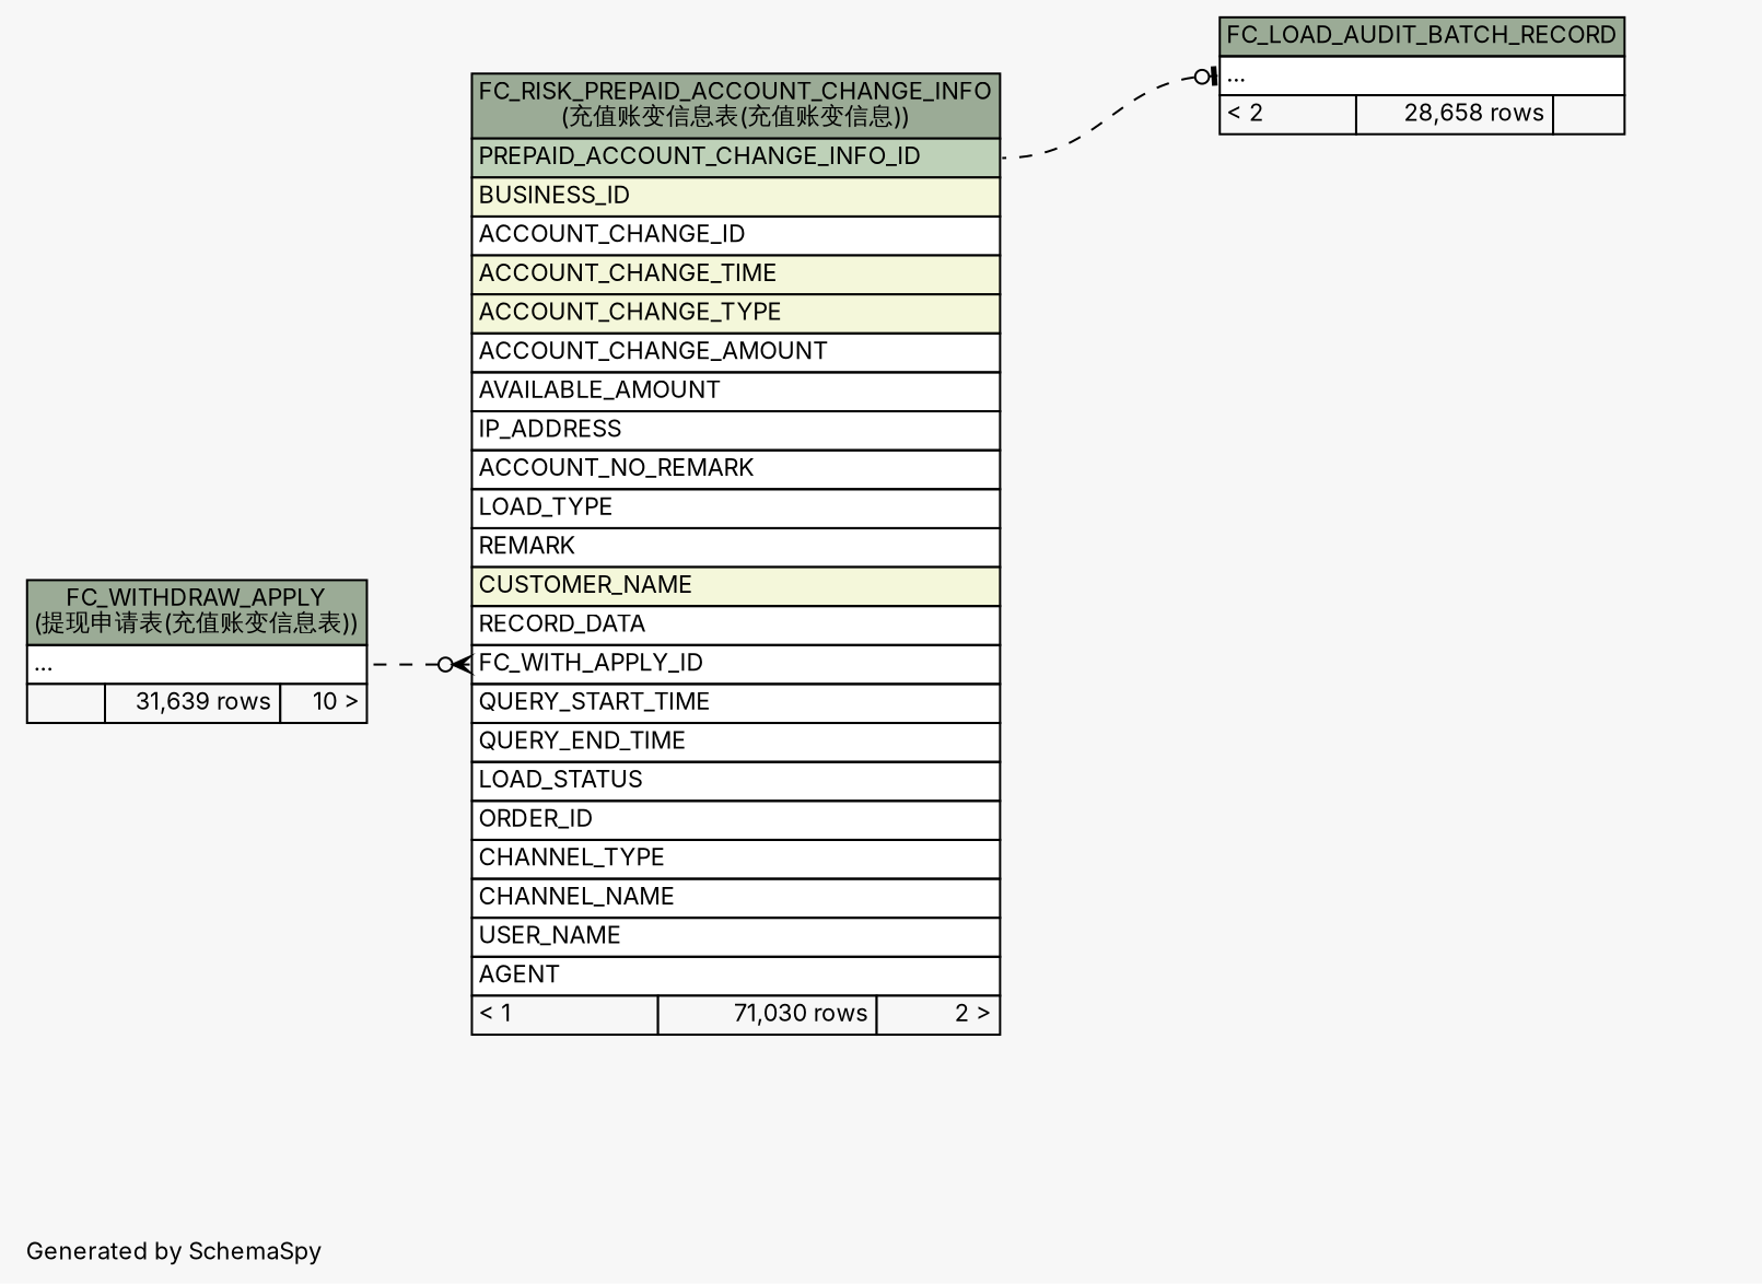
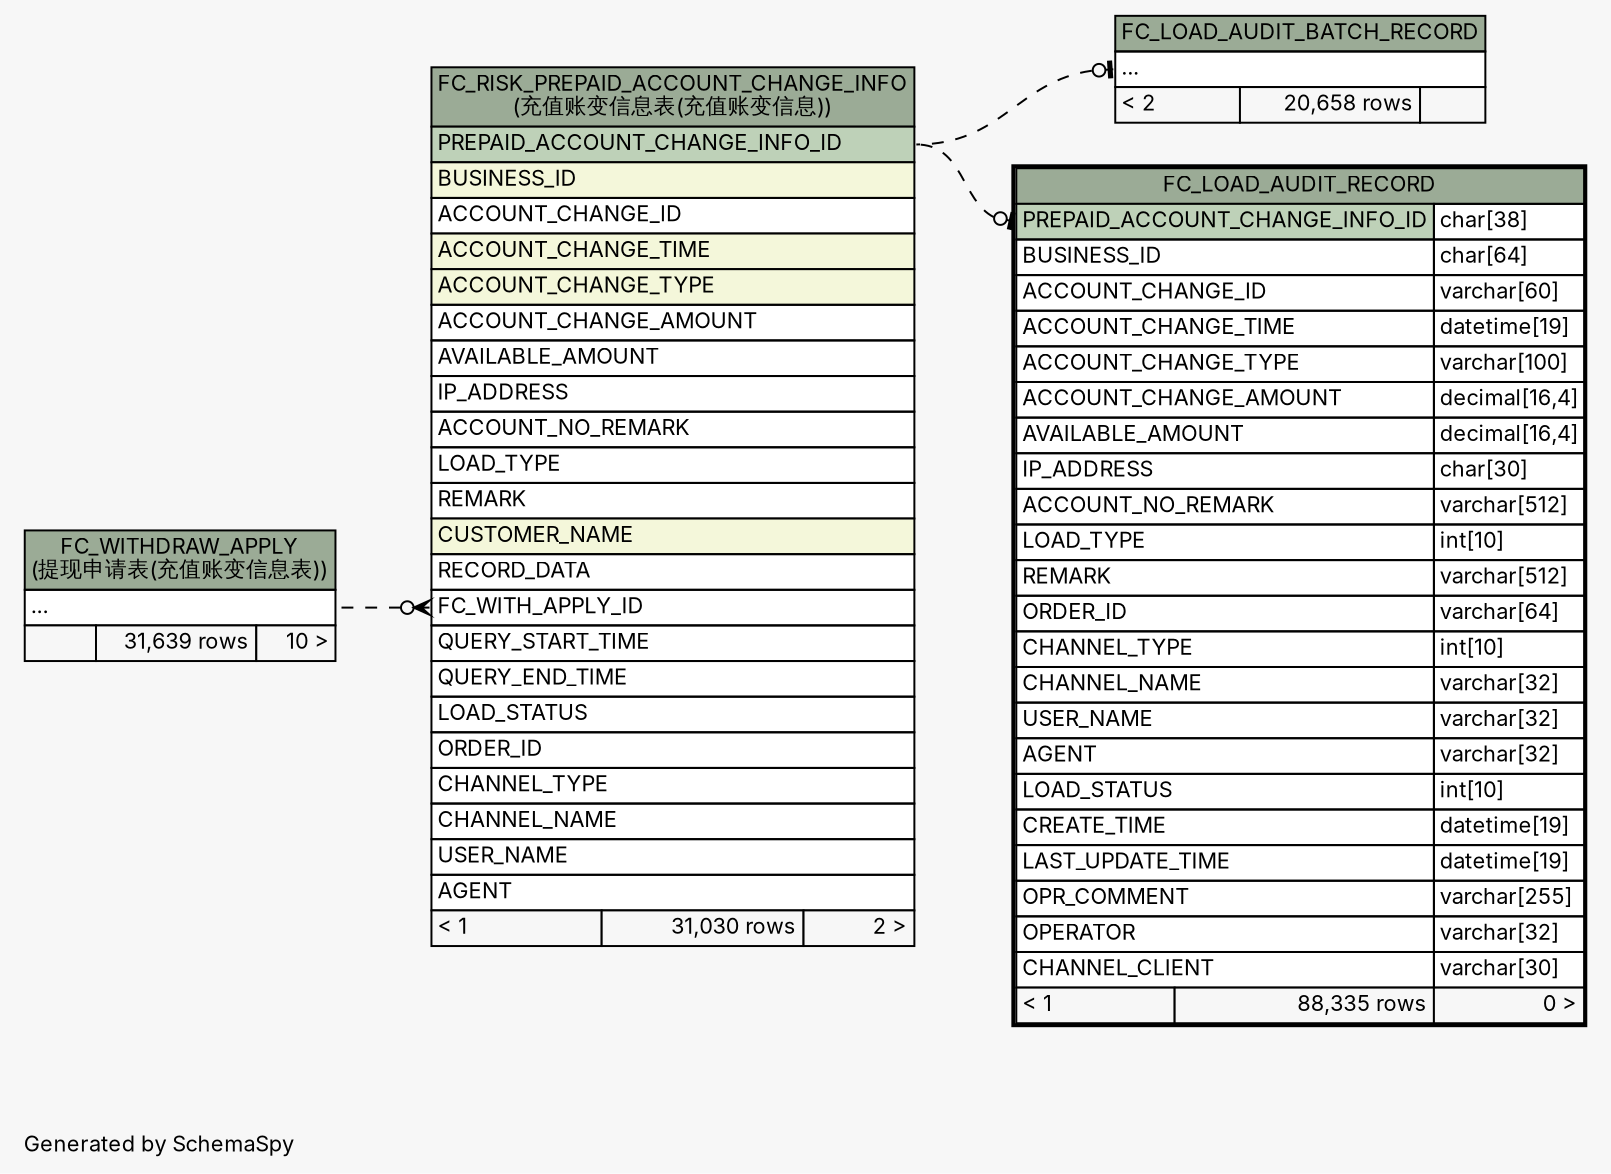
  digraph {
    bgcolor="#f7f7f7"
    fontname=Inter
    fontsize=11
    label="\nGenerated by SchemaSpy"
    labeljust=l
    nodesep=0.18
    rankdir=RL
    ranksep=0.46
    node [fontname=Inter fontsize=11 shape=plaintext]
    edge [arrowhead=none arrowsize=0.8 arrowtail=teeodot dir=back fontname=Inter headport="PREPAID_ACCOUNT_CHANGE_INFO_ID:e" style=dashed]
-   n1 [label=<     <TABLE BORDER="0" CELLBORDER="1" CELLSPACING="0" BGCOLOR="#ffffff">       <TR><TD COLSPAN="3" BGCOLOR="#9bab96" ALIGN="CENTER">FC_LOAD_AUDIT_BATCH_RECORD</TD></TR>       <TR><TD PORT="elipses" COLSPAN="3" ALIGN="LEFT">...</TD></TR>       <TR><TD ALIGN="LEFT" BGCOLOR="#f7f7f7">&lt; 2</TD><TD ALIGN="RIGHT" BGCOLOR="#f7f7f7">28,658 rows</TD><TD ALIGN="RIGHT" BGCOLOR="#f7f7f7">  </TD></TR>     </TABLE>>]
-   n2 [label=<     <TABLE BORDER="0" CELLBORDER="1" CELLSPACING="0" BGCOLOR="#ffffff">       <TR><TD COLSPAN="3" BGCOLOR="#9bab96" ALIGN="CENTER">FC_RISK_PREPAID_ACCOUNT_CHANGE_INFO<br/>(充值账变信息表(充值账变信息))</TD></TR>       <TR><TD PORT="PREPAID_ACCOUNT_CHANGE_INFO_ID" COLSPAN="3" BGCOLOR="#bed1b8" ALIGN="LEFT">PREPAID_ACCOUNT_CHANGE_INFO_ID</TD></TR>       <TR><TD PORT="BUSINESS_ID" COLSPAN="3" BGCOLOR="#f4f7da" ALIGN="LEFT">BUSINESS_ID</TD></TR>       <TR><TD PORT="ACCOUNT_CHANGE_ID" COLSPAN="3" ALIGN="LEFT">ACCOUNT_CHANGE_ID</TD></TR>       <TR><TD PORT="ACCOUNT_CHANGE_TIME" COLSPAN="3" BGCOLOR="#f4f7da" ALIGN="LEFT">ACCOUNT_CHANGE_TIME</TD></TR>       <TR><TD PORT="ACCOUNT_CHANGE_TYPE" COLSPAN="3" BGCOLOR="#f4f7da" ALIGN="LEFT">ACCOUNT_CHANGE_TYPE</TD></TR>       <TR><TD PORT="ACCOUNT_CHANGE_AMOUNT" COLSPAN="3" ALIGN="LEFT">ACCOUNT_CHANGE_AMOUNT</TD></TR>       <TR><TD PORT="AVAILABLE_AMOUNT" COLSPAN="3" ALIGN="LEFT">AVAILABLE_AMOUNT</TD></TR>       <TR><TD PORT="IP_ADDRESS" COLSPAN="3" ALIGN="LEFT">IP_ADDRESS</TD></TR>       <TR><TD PORT="ACCOUNT_NO_REMARK" COLSPAN="3" ALIGN="LEFT">ACCOUNT_NO_REMARK</TD></TR>       <TR><TD PORT="LOAD_TYPE" COLSPAN="3" ALIGN="LEFT">LOAD_TYPE</TD></TR>       <TR><TD PORT="REMARK" COLSPAN="3" ALIGN="LEFT">REMARK</TD></TR>       <TR><TD PORT="CUSTOMER_NAME" COLSPAN="3" BGCOLOR="#f4f7da" ALIGN="LEFT">CUSTOMER_NAME</TD></TR>       <TR><TD PORT="RECORD_DATA" COLSPAN="3" ALIGN="LEFT">RECORD_DATA</TD></TR>       <TR><TD PORT="FC_WITH_APPLY_ID" COLSPAN="3" ALIGN="LEFT">FC_WITH_APPLY_ID</TD></TR>       <TR><TD PORT="QUERY_START_TIME" COLSPAN="3" ALIGN="LEFT">QUERY_START_TIME</TD></TR>       <TR><TD PORT="QUERY_END_TIME" COLSPAN="3" ALIGN="LEFT">QUERY_END_TIME</TD></TR>       <TR><TD PORT="LOAD_STATUS" COLSPAN="3" ALIGN="LEFT">LOAD_STATUS</TD></TR>       <TR><TD PORT="ORDER_ID" COLSPAN="3" ALIGN="LEFT">ORDER_ID</TD></TR>       <TR><TD PORT="CHANNEL_TYPE" COLSPAN="3" ALIGN="LEFT">CHANNEL_TYPE</TD></TR>       <TR><TD PORT="CHANNEL_NAME" COLSPAN="3" ALIGN="LEFT">CHANNEL_NAME</TD></TR>       <TR><TD PORT="USER_NAME" COLSPAN="3" ALIGN="LEFT">USER_NAME</TD></TR>       <TR><TD PORT="AGENT" COLSPAN="3" ALIGN="LEFT">AGENT</TD></TR>       <TR><TD ALIGN="LEFT" BGCOLOR="#f7f7f7">&lt; 1</TD><TD ALIGN="RIGHT" BGCOLOR="#f7f7f7">71,030 rows</TD><TD ALIGN="RIGHT" BGCOLOR="#f7f7f7">2 &gt;</TD></TR>     </TABLE>>]
+   n1 [label=<     <TABLE BORDER="0" CELLBORDER="1" CELLSPACING="0" BGCOLOR="#ffffff">       <TR><TD COLSPAN="3" BGCOLOR="#9bab96" ALIGN="CENTER">FC_LOAD_AUDIT_BATCH_RECORD</TD></TR>       <TR><TD PORT="elipses" COLSPAN="3" ALIGN="LEFT">...</TD></TR>       <TR><TD ALIGN="LEFT" BGCOLOR="#f7f7f7">&lt; 2</TD><TD ALIGN="RIGHT" BGCOLOR="#f7f7f7">20,658 rows</TD><TD ALIGN="RIGHT" BGCOLOR="#f7f7f7">  </TD></TR>     </TABLE>>]
+   n2 [label=<     <TABLE BORDER="0" CELLBORDER="1" CELLSPACING="0" BGCOLOR="#ffffff">       <TR><TD COLSPAN="3" BGCOLOR="#9bab96" ALIGN="CENTER">FC_RISK_PREPAID_ACCOUNT_CHANGE_INFO<br/>(充值账变信息表(充值账变信息))</TD></TR>       <TR><TD PORT="PREPAID_ACCOUNT_CHANGE_INFO_ID" COLSPAN="3" BGCOLOR="#bed1b8" ALIGN="LEFT">PREPAID_ACCOUNT_CHANGE_INFO_ID</TD></TR>       <TR><TD PORT="BUSINESS_ID" COLSPAN="3" BGCOLOR="#f4f7da" ALIGN="LEFT">BUSINESS_ID</TD></TR>       <TR><TD PORT="ACCOUNT_CHANGE_ID" COLSPAN="3" ALIGN="LEFT">ACCOUNT_CHANGE_ID</TD></TR>       <TR><TD PORT="ACCOUNT_CHANGE_TIME" COLSPAN="3" BGCOLOR="#f4f7da" ALIGN="LEFT">ACCOUNT_CHANGE_TIME</TD></TR>       <TR><TD PORT="ACCOUNT_CHANGE_TYPE" COLSPAN="3" BGCOLOR="#f4f7da" ALIGN="LEFT">ACCOUNT_CHANGE_TYPE</TD></TR>       <TR><TD PORT="ACCOUNT_CHANGE_AMOUNT" COLSPAN="3" ALIGN="LEFT">ACCOUNT_CHANGE_AMOUNT</TD></TR>       <TR><TD PORT="AVAILABLE_AMOUNT" COLSPAN="3" ALIGN="LEFT">AVAILABLE_AMOUNT</TD></TR>       <TR><TD PORT="IP_ADDRESS" COLSPAN="3" ALIGN="LEFT">IP_ADDRESS</TD></TR>       <TR><TD PORT="ACCOUNT_NO_REMARK" COLSPAN="3" ALIGN="LEFT">ACCOUNT_NO_REMARK</TD></TR>       <TR><TD PORT="LOAD_TYPE" COLSPAN="3" ALIGN="LEFT">LOAD_TYPE</TD></TR>       <TR><TD PORT="REMARK" COLSPAN="3" ALIGN="LEFT">REMARK</TD></TR>       <TR><TD PORT="CUSTOMER_NAME" COLSPAN="3" BGCOLOR="#f4f7da" ALIGN="LEFT">CUSTOMER_NAME</TD></TR>       <TR><TD PORT="RECORD_DATA" COLSPAN="3" ALIGN="LEFT">RECORD_DATA</TD></TR>       <TR><TD PORT="FC_WITH_APPLY_ID" COLSPAN="3" ALIGN="LEFT">FC_WITH_APPLY_ID</TD></TR>       <TR><TD PORT="QUERY_START_TIME" COLSPAN="3" ALIGN="LEFT">QUERY_START_TIME</TD></TR>       <TR><TD PORT="QUERY_END_TIME" COLSPAN="3" ALIGN="LEFT">QUERY_END_TIME</TD></TR>       <TR><TD PORT="LOAD_STATUS" COLSPAN="3" ALIGN="LEFT">LOAD_STATUS</TD></TR>       <TR><TD PORT="ORDER_ID" COLSPAN="3" ALIGN="LEFT">ORDER_ID</TD></TR>       <TR><TD PORT="CHANNEL_TYPE" COLSPAN="3" ALIGN="LEFT">CHANNEL_TYPE</TD></TR>       <TR><TD PORT="CHANNEL_NAME" COLSPAN="3" ALIGN="LEFT">CHANNEL_NAME</TD></TR>       <TR><TD PORT="USER_NAME" COLSPAN="3" ALIGN="LEFT">USER_NAME</TD></TR>       <TR><TD PORT="AGENT" COLSPAN="3" ALIGN="LEFT">AGENT</TD></TR>       <TR><TD ALIGN="LEFT" BGCOLOR="#f7f7f7">&lt; 1</TD><TD ALIGN="RIGHT" BGCOLOR="#f7f7f7">31,030 rows</TD><TD ALIGN="RIGHT" BGCOLOR="#f7f7f7">2 &gt;</TD></TR>     </TABLE>>]
    n3 [label=<     <TABLE BORDER="0" CELLBORDER="1" CELLSPACING="0" BGCOLOR="#ffffff">       <TR><TD COLSPAN="3" BGCOLOR="#9bab96" ALIGN="CENTER">FC_WITHDRAW_APPLY<br/>(提现申请表(充值账变信息表))</TD></TR>       <TR><TD PORT="elipses" COLSPAN="3" ALIGN="LEFT">...</TD></TR>       <TR><TD ALIGN="LEFT" BGCOLOR="#f7f7f7">  </TD><TD ALIGN="RIGHT" BGCOLOR="#f7f7f7">31,639 rows</TD><TD ALIGN="RIGHT" BGCOLOR="#f7f7f7">10 &gt;</TD></TR>     </TABLE>>]
+   n4 [label=<     <TABLE BORDER="2" CELLBORDER="1" CELLSPACING="0" BGCOLOR="#ffffff">       <TR><TD COLSPAN="3" BGCOLOR="#9bab96" ALIGN="CENTER">FC_LOAD_AUDIT_RECORD</TD></TR>       <TR><TD PORT="PREPAID_ACCOUNT_CHANGE_INFO_ID" COLSPAN="2" BGCOLOR="#bed1b8" ALIGN="LEFT">PREPAID_ACCOUNT_CHANGE_INFO_ID</TD><TD PORT="PREPAID_ACCOUNT_CHANGE_INFO_ID.type" ALIGN="LEFT">char[38]</TD></TR>       <TR><TD PORT="BUSINESS_ID" COLSPAN="2" ALIGN="LEFT">BUSINESS_ID</TD><TD PORT="BUSINESS_ID.type" ALIGN="LEFT">char[64]</TD></TR>       <TR><TD PORT="ACCOUNT_CHANGE_ID" COLSPAN="2" ALIGN="LEFT">ACCOUNT_CHANGE_ID</TD><TD PORT="ACCOUNT_CHANGE_ID.type" ALIGN="LEFT">varchar[60]</TD></TR>       <TR><TD PORT="ACCOUNT_CHANGE_TIME" COLSPAN="2" ALIGN="LEFT">ACCOUNT_CHANGE_TIME</TD><TD PORT="ACCOUNT_CHANGE_TIME.type" ALIGN="LEFT">datetime[19]</TD></TR>       <TR><TD PORT="ACCOUNT_CHANGE_TYPE" COLSPAN="2" ALIGN="LEFT">ACCOUNT_CHANGE_TYPE</TD><TD PORT="ACCOUNT_CHANGE_TYPE.type" ALIGN="LEFT">varchar[100]</TD></TR>       <TR><TD PORT="ACCOUNT_CHANGE_AMOUNT" COLSPAN="2" ALIGN="LEFT">ACCOUNT_CHANGE_AMOUNT</TD><TD PORT="ACCOUNT_CHANGE_AMOUNT.type" ALIGN="LEFT">decimal[16,4]</TD></TR>       <TR><TD PORT="AVAILABLE_AMOUNT" COLSPAN="2" ALIGN="LEFT">AVAILABLE_AMOUNT</TD><TD PORT="AVAILABLE_AMOUNT.type" ALIGN="LEFT">decimal[16,4]</TD></TR>       <TR><TD PORT="IP_ADDRESS" COLSPAN="2" ALIGN="LEFT">IP_ADDRESS</TD><TD PORT="IP_ADDRESS.type" ALIGN="LEFT">char[30]</TD></TR>       <TR><TD PORT="ACCOUNT_NO_REMARK" COLSPAN="2" ALIGN="LEFT">ACCOUNT_NO_REMARK</TD><TD PORT="ACCOUNT_NO_REMARK.type" ALIGN="LEFT">varchar[512]</TD></TR>       <TR><TD PORT="LOAD_TYPE" COLSPAN="2" ALIGN="LEFT">LOAD_TYPE</TD><TD PORT="LOAD_TYPE.type" ALIGN="LEFT">int[10]</TD></TR>       <TR><TD PORT="REMARK" COLSPAN="2" ALIGN="LEFT">REMARK</TD><TD PORT="REMARK.type" ALIGN="LEFT">varchar[512]</TD></TR>       <TR><TD PORT="ORDER_ID" COLSPAN="2" ALIGN="LEFT">ORDER_ID</TD><TD PORT="ORDER_ID.type" ALIGN="LEFT">varchar[64]</TD></TR>       <TR><TD PORT="CHANNEL_TYPE" COLSPAN="2" ALIGN="LEFT">CHANNEL_TYPE</TD><TD PORT="CHANNEL_TYPE.type" ALIGN="LEFT">int[10]</TD></TR>       <TR><TD PORT="CHANNEL_NAME" COLSPAN="2" ALIGN="LEFT">CHANNEL_NAME</TD><TD PORT="CHANNEL_NAME.type" ALIGN="LEFT">varchar[32]</TD></TR>       <TR><TD PORT="USER_NAME" COLSPAN="2" ALIGN="LEFT">USER_NAME</TD><TD PORT="USER_NAME.type" ALIGN="LEFT">varchar[32]</TD></TR>       <TR><TD PORT="AGENT" COLSPAN="2" ALIGN="LEFT">AGENT</TD><TD PORT="AGENT.type" ALIGN="LEFT">varchar[32]</TD></TR>       <TR><TD PORT="LOAD_STATUS" COLSPAN="2" ALIGN="LEFT">LOAD_STATUS</TD><TD PORT="LOAD_STATUS.type" ALIGN="LEFT">int[10]</TD></TR>       <TR><TD PORT="CREATE_TIME" COLSPAN="2" ALIGN="LEFT">CREATE_TIME</TD><TD PORT="CREATE_TIME.type" ALIGN="LEFT">datetime[19]</TD></TR>       <TR><TD PORT="LAST_UPDATE_TIME" COLSPAN="2" ALIGN="LEFT">LAST_UPDATE_TIME</TD><TD PORT="LAST_UPDATE_TIME.type" ALIGN="LEFT">datetime[19]</TD></TR>       <TR><TD PORT="OPR_COMMENT" COLSPAN="2" ALIGN="LEFT">OPR_COMMENT</TD><TD PORT="OPR_COMMENT.type" ALIGN="LEFT">varchar[255]</TD></TR>       <TR><TD PORT="OPERATOR" COLSPAN="2" ALIGN="LEFT">OPERATOR</TD><TD PORT="OPERATOR.type" ALIGN="LEFT">varchar[32]</TD></TR>       <TR><TD PORT="CHANNEL_CLIENT" COLSPAN="2" ALIGN="LEFT">CHANNEL_CLIENT</TD><TD PORT="CHANNEL_CLIENT.type" ALIGN="LEFT">varchar[30]</TD></TR>       <TR><TD ALIGN="LEFT" BGCOLOR="#f7f7f7">&lt; 1</TD><TD ALIGN="RIGHT" BGCOLOR="#f7f7f7">88,335 rows</TD><TD ALIGN="RIGHT" BGCOLOR="#f7f7f7">0 &gt;</TD></TR>     </TABLE>>]
    n1 -> n2 [tailport="elipses:w"]
    n2 -> n3 [arrowtail=crowodot headport="elipses:e" tailport="FC_WITH_APPLY_ID:w"]
+   n4 -> n2 [tailport="PREPAID_ACCOUNT_CHANGE_INFO_ID:w"]
  }
